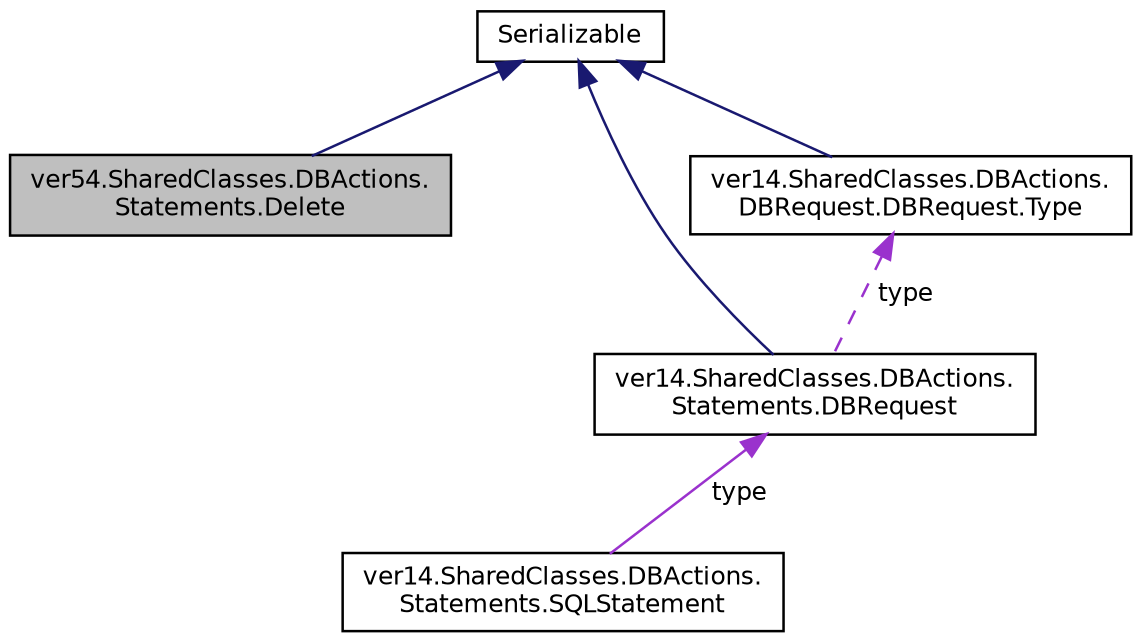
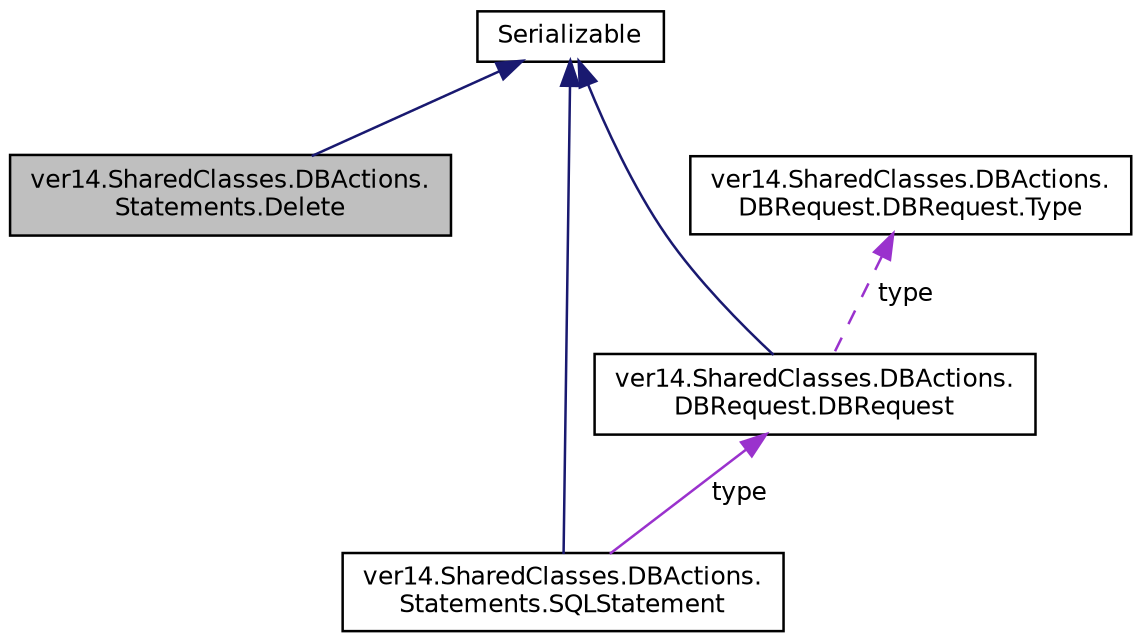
  digraph {
    node [color=black fillcolor=white fontname=Helvetica fontsize=10 shape=record style=filled]
    edge [color=midnightblue dir=back fontname=Helvetica fontsize=10 labelfontname=Helvetica labelfontsize=10 style=solid]
-   n1 [fillcolor=grey75 fontcolor=black height=0.2 label="ver54.SharedClasses.DBActions.\lStatements.Delete" width=0.4]
+   n1 [fillcolor=grey75 fontcolor=black height=0.2 label="ver14.SharedClasses.DBActions.\lStatements.Delete" width=0.4]
    n2 [height=0.2 label="ver14.SharedClasses.DBActions.\lStatements.SQLStatement" width=0.4]
    n3 [height=0.2 label=Serializable width=0.4]
-   n4 [height=0.2 label="ver14.SharedClasses.DBActions.\lStatements.DBRequest" width=0.4]
+   n4 [height=0.2 label="ver14.SharedClasses.DBActions.\lDBRequest.DBRequest" width=0.4]
    n5 [height=0.2 label="ver14.SharedClasses.DBActions.\lDBRequest.DBRequest.Type" width=0.4]
    n3 -> n1
-   n3 -> n5
+   n3 -> n2
    n3 -> n4
    n4 -> n2 [color=darkorchid3 label=" type"]
    n5 -> n4 [color=darkorchid3 label=" type" style=dashed]
  }
